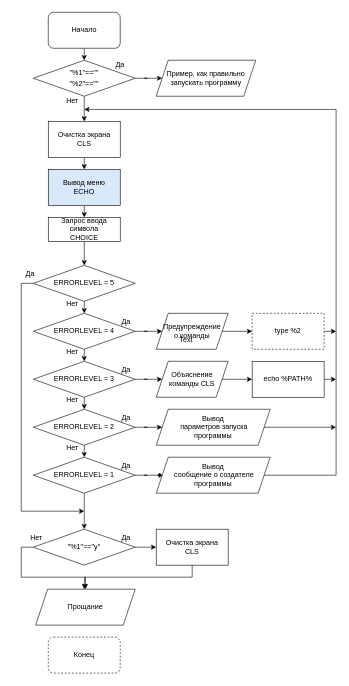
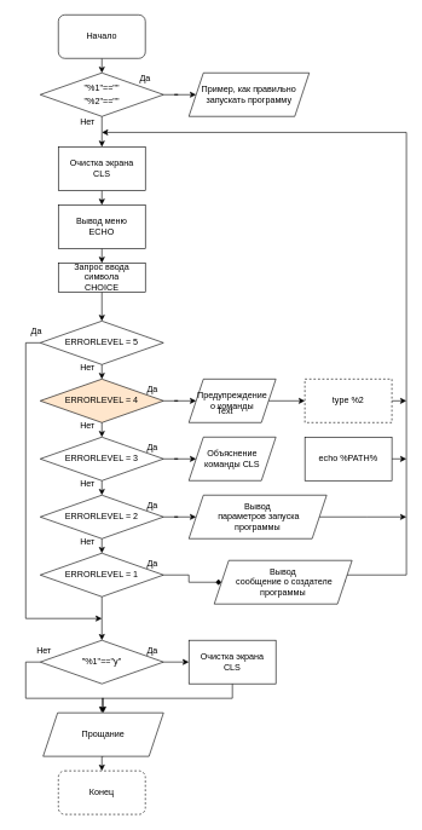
  <mxCell id="0" />
  <mxCell id="1" parent="0" />
  <mxCell id="2" style="edgeStyle=orthogonalEdgeStyle;rounded=0;orthogonalLoop=1;jettySize=auto;html=1;exitX=0.5;exitY=1;exitDx=0;exitDy=0;entryX=0.5;entryY=0;entryDx=0;entryDy=0;fontColor=#000000;fontSize=12;fontFamily=Helvetica;" edge="1" parent="1" source="3" target="28"><mxGeometry relative="1" as="geometry"><mxPoint x="140" y="100" as="targetPoint" /></mxGeometry></mxCell>
  <mxCell id="3" value="Начало" style="rounded=1;whiteSpace=wrap;html=1;fontColor=#000000;fontSize=12;fontFamily=Helvetica;" vertex="1" parent="1"><mxGeometry x="80" y="20" width="120" height="60" as="geometry" /></mxCell>
  <mxCell id="4" style="edgeStyle=orthogonalEdgeStyle;rounded=0;orthogonalLoop=1;jettySize=auto;html=1;exitX=0.5;exitY=1;exitDx=0;exitDy=0;entryX=0.5;entryY=0;entryDx=0;entryDy=0;fontColor=#000000;fontSize=12;fontFamily=Helvetica;" edge="1" parent="1" source="5" target="7"><mxGeometry relative="1" as="geometry" /></mxCell>
  <mxCell id="5" value="&lt;div style=&quot;font-size: 12px;&quot;&gt;Очистка экрана&lt;/div&gt;&lt;div style=&quot;font-size: 12px;&quot;&gt;CLS&lt;/div&gt;" style="rounded=0;whiteSpace=wrap;html=1;fontColor=#000000;fontSize=12;fontFamily=Helvetica;" vertex="1" parent="1"><mxGeometry x="80" y="202" width="120" height="60" as="geometry" /></mxCell>
  <mxCell id="6" style="edgeStyle=orthogonalEdgeStyle;rounded=0;orthogonalLoop=1;jettySize=auto;html=1;exitX=0.5;exitY=1;exitDx=0;exitDy=0;entryX=0.5;entryY=0;entryDx=0;entryDy=0;fontColor=#000000;fontSize=12;fontFamily=Helvetica;" edge="1" parent="1" source="7" target="9"><mxGeometry relative="1" as="geometry" /></mxCell>
- <mxCell id="7" value="&lt;div style=&quot;font-size: 12px;&quot;&gt;Вывод меню&lt;/div&gt;&lt;div style=&quot;font-size: 12px;&quot;&gt;ECHO&lt;br style=&quot;font-size: 12px;&quot;&gt;&lt;/div&gt;" style="rounded=0;whiteSpace=wrap;html=1;fontColor=#000000;fontSize=12;fontFamily=Helvetica;fillColor=#dae8fc;" vertex="1" parent="1"><mxGeometry x="80" y="282" width="120" height="60" as="geometry" /></mxCell>
+ <mxCell id="7" value="&lt;div style=&quot;font-size: 12px;&quot;&gt;Вывод меню&lt;/div&gt;&lt;div style=&quot;font-size: 12px;&quot;&gt;ECHO&lt;br style=&quot;font-size: 12px;&quot;&gt;&lt;/div&gt;" style="rounded=0;whiteSpace=wrap;html=1;fontColor=#000000;fontSize=12;fontFamily=Helvetica;" vertex="1" parent="1"><mxGeometry x="80" y="282" width="120" height="60" as="geometry" /></mxCell>
  <mxCell id="8" style="edgeStyle=orthogonalEdgeStyle;rounded=0;orthogonalLoop=1;jettySize=auto;html=1;exitX=0.5;exitY=1;exitDx=0;exitDy=0;entryX=0.5;entryY=0;entryDx=0;entryDy=0;fontColor=#000000;fontSize=12;fontFamily=Helvetica;" edge="1" parent="1" source="9" target="12"><mxGeometry relative="1" as="geometry" /></mxCell>
  <mxCell id="9" value="&lt;div style=&quot;font-size: 12px;&quot;&gt;Запрос ввода символа&lt;/div&gt;&lt;div style=&quot;font-size: 12px;&quot;&gt;CHOICE&lt;br style=&quot;font-size: 12px;&quot;&gt;&lt;/div&gt;" style="rounded=0;whiteSpace=wrap;html=1;fontColor=#000000;fontSize=12;fontFamily=Helvetica;" vertex="1" parent="1"><mxGeometry x="80" y="362" width="120" height="40" as="geometry" /></mxCell>
  <mxCell id="10" style="edgeStyle=orthogonalEdgeStyle;rounded=0;orthogonalLoop=1;jettySize=auto;html=1;exitX=0;exitY=0.5;exitDx=0;exitDy=0;fontColor=#000000;fontSize=12;fontFamily=Helvetica;" edge="1" parent="1" source="12"><mxGeometry relative="1" as="geometry"><mxPoint x="140" y="852" as="targetPoint" /><Array as="points"><mxPoint x="35" y="472" /><mxPoint x="35" y="852" /><mxPoint x="140" y="852" /></Array></mxGeometry></mxCell>
  <mxCell id="11" style="edgeStyle=orthogonalEdgeStyle;rounded=0;orthogonalLoop=1;jettySize=auto;html=1;exitX=0.5;exitY=1;exitDx=0;exitDy=0;entryX=0.5;entryY=0;entryDx=0;entryDy=0;fontColor=#000000;fontSize=12;fontFamily=Helvetica;" edge="1" parent="1" source="12" target="15"><mxGeometry relative="1" as="geometry" /></mxCell>
  <mxCell id="12" value="ERRORLEVEL = 5" style="rhombus;whiteSpace=wrap;html=1;fontColor=#000000;fontSize=12;fontFamily=Helvetica;" vertex="1" parent="1"><mxGeometry x="55" y="442" width="170" height="60" as="geometry" /></mxCell>
  <mxCell id="13" style="edgeStyle=orthogonalEdgeStyle;rounded=0;orthogonalLoop=1;jettySize=auto;html=1;exitX=0.5;exitY=1;exitDx=0;exitDy=0;entryX=0.5;entryY=0;entryDx=0;entryDy=0;fontColor=#000000;fontSize=12;fontFamily=Helvetica;" edge="1" parent="1" source="15" target="18"><mxGeometry relative="1" as="geometry" /></mxCell>
  <mxCell id="14" style="edgeStyle=orthogonalEdgeStyle;rounded=0;orthogonalLoop=1;jettySize=auto;html=1;exitX=1;exitY=0.5;exitDx=0;exitDy=0;entryX=0;entryY=0.5;entryDx=0;entryDy=0;fontColor=#000000;fontSize=12;fontFamily=Helvetica;" edge="1" parent="1" source="15" target="48"><mxGeometry relative="1" as="geometry" /></mxCell>
- <mxCell id="15" value="&lt;div style=&quot;font-size: 12px;&quot;&gt;ERRORLEVEL = 4&lt;/div&gt;" style="rhombus;whiteSpace=wrap;html=1;fontColor=#000000;fontSize=12;fontFamily=Helvetica;" vertex="1" parent="1"><mxGeometry x="55" y="522" width="170" height="60" as="geometry" /></mxCell>
+ <mxCell id="15" value="&lt;div style=&quot;font-size: 12px;&quot;&gt;ERRORLEVEL = 4&lt;/div&gt;" style="rhombus;whiteSpace=wrap;html=1;fontColor=#000000;fontSize=12;fontFamily=Helvetica;fillColor=#ffe6cc;" vertex="1" parent="1"><mxGeometry x="55" y="522" width="170" height="60" as="geometry" /></mxCell>
  <mxCell id="16" style="edgeStyle=orthogonalEdgeStyle;rounded=0;orthogonalLoop=1;jettySize=auto;html=1;exitX=0.5;exitY=1;exitDx=0;exitDy=0;entryX=0.5;entryY=0;entryDx=0;entryDy=0;fontColor=#000000;fontSize=12;fontFamily=Helvetica;" edge="1" parent="1" source="18" target="21"><mxGeometry relative="1" as="geometry" /></mxCell>
  <mxCell id="17" style="edgeStyle=orthogonalEdgeStyle;rounded=0;orthogonalLoop=1;jettySize=auto;html=1;exitX=1;exitY=0.5;exitDx=0;exitDy=0;entryX=0;entryY=0.5;entryDx=0;entryDy=0;fontColor=#000000;fontSize=12;fontFamily=Helvetica;" edge="1" parent="1" source="18" target="42"><mxGeometry relative="1" as="geometry"><mxPoint x="260" y="632" as="targetPoint" /></mxGeometry></mxCell>
  <mxCell id="18" value="ERRORLEVEL = 3" style="rhombus;whiteSpace=wrap;html=1;fontColor=#000000;fontSize=12;fontFamily=Helvetica;" vertex="1" parent="1"><mxGeometry x="55" y="602" width="170" height="60" as="geometry" /></mxCell>
  <mxCell id="19" style="edgeStyle=orthogonalEdgeStyle;rounded=0;orthogonalLoop=1;jettySize=auto;html=1;exitX=0.5;exitY=1;exitDx=0;exitDy=0;entryX=0.5;entryY=0;entryDx=0;entryDy=0;fontColor=#000000;fontSize=12;fontFamily=Helvetica;" edge="1" parent="1" source="21" target="24"><mxGeometry relative="1" as="geometry" /></mxCell>
  <mxCell id="20" style="edgeStyle=orthogonalEdgeStyle;rounded=0;orthogonalLoop=1;jettySize=auto;html=1;exitX=1;exitY=0.5;exitDx=0;exitDy=0;entryX=0;entryY=0.5;entryDx=0;entryDy=0;fontColor=#000000;fontSize=12;fontFamily=Helvetica;" edge="1" parent="1" source="21" target="40"><mxGeometry relative="1" as="geometry"><mxPoint x="260" y="712" as="targetPoint" /></mxGeometry></mxCell>
  <mxCell id="21" value="ERRORLEVEL = 2" style="rhombus;whiteSpace=wrap;html=1;fontColor=#000000;fontSize=12;fontFamily=Helvetica;" vertex="1" parent="1"><mxGeometry x="55" y="682" width="170" height="60" as="geometry" /></mxCell>
  <mxCell id="22" style="edgeStyle=orthogonalEdgeStyle;rounded=0;orthogonalLoop=1;jettySize=auto;html=1;exitX=0.5;exitY=1;exitDx=0;exitDy=0;fontColor=#000000;fontSize=12;fontFamily=Helvetica;" edge="1" parent="1" source="24"><mxGeometry relative="1" as="geometry"><mxPoint x="140" y="882" as="targetPoint" /></mxGeometry></mxCell>
  <mxCell id="23" style="edgeStyle=orthogonalEdgeStyle;rounded=0;orthogonalLoop=1;jettySize=auto;html=1;exitX=1;exitY=0.5;exitDx=0;exitDy=0;entryX=0;entryY=0.5;entryDx=0;entryDy=0;fontColor=#000000;fontSize=12;fontFamily=Helvetica;endArrow=diamond;" edge="1" parent="1" source="24" target="38"><mxGeometry relative="1" as="geometry"><mxPoint x="260" y="792" as="targetPoint" /></mxGeometry></mxCell>
  <mxCell id="24" value="ERRORLEVEL = 1" style="rhombus;whiteSpace=wrap;html=1;fontColor=#000000;fontSize=12;fontFamily=Helvetica;" vertex="1" parent="1"><mxGeometry x="55" y="762" width="170" height="60" as="geometry" /></mxCell>
  <mxCell id="25" value="Конец" style="rounded=1;whiteSpace=wrap;html=1;fontColor=#000000;fontSize=12;fontFamily=Helvetica;dashed=1;" vertex="1" parent="1"><mxGeometry x="80" y="1062" width="120" height="60" as="geometry" /></mxCell>
  <mxCell id="26" style="edgeStyle=orthogonalEdgeStyle;rounded=0;orthogonalLoop=1;jettySize=auto;html=1;exitX=0.5;exitY=1;exitDx=0;exitDy=0;entryX=0.5;entryY=0;entryDx=0;entryDy=0;fontColor=#000000;fontSize=12;fontFamily=Helvetica;" edge="1" parent="1" source="28" target="5"><mxGeometry relative="1" as="geometry" /></mxCell>
  <mxCell id="27" style="edgeStyle=orthogonalEdgeStyle;rounded=0;orthogonalLoop=1;jettySize=auto;html=1;exitX=1;exitY=0.5;exitDx=0;exitDy=0;entryX=0;entryY=0.5;entryDx=0;entryDy=0;fontColor=#000000;fontSize=12;fontFamily=Helvetica;" edge="1" parent="1" source="28" target="34"><mxGeometry relative="1" as="geometry" /></mxCell>
  <mxCell id="28" value="&lt;div style=&quot;background-color: rgb(255, 255, 255); font-weight: normal; font-size: 12px; line-height: 19px; white-space: pre;&quot;&gt;&lt;div style=&quot;font-size: 12px;&quot;&gt;&lt;span style=&quot;font-size: 12px;&quot;&gt;&quot;%1&quot;&lt;/span&gt;&lt;span style=&quot;font-size: 12px;&quot;&gt;==&lt;/span&gt;&lt;span style=&quot;font-size: 12px;&quot;&gt;&quot;&quot;&lt;/span&gt;&lt;/div&gt;&lt;div style=&quot;font-size: 12px;&quot;&gt;&lt;div style=&quot;background-color: rgb(255, 255, 255); font-weight: normal; font-size: 12px; line-height: 19px; white-space: pre;&quot;&gt;&lt;div style=&quot;font-size: 12px;&quot;&gt;&lt;span style=&quot;font-size: 12px;&quot;&gt;&quot;%2&quot;&lt;/span&gt;&lt;span style=&quot;font-size: 12px;&quot;&gt;==&lt;/span&gt;&lt;span style=&quot;font-size: 12px;&quot;&gt;&quot;&quot;&lt;/span&gt;&lt;/div&gt;&lt;/div&gt;&lt;/div&gt;&lt;/div&gt;" style="rhombus;whiteSpace=wrap;html=1;fontColor=#000000;fontSize=12;fontFamily=Helvetica;" vertex="1" parent="1"><mxGeometry x="55" y="100" width="170" height="60" as="geometry" /></mxCell>
  <mxCell id="29" style="edgeStyle=orthogonalEdgeStyle;rounded=0;orthogonalLoop=1;jettySize=auto;html=1;exitX=1;exitY=0.5;exitDx=0;exitDy=0;entryX=0;entryY=0.5;entryDx=0;entryDy=0;fontColor=#000000;fontSize=12;fontFamily=Helvetica;" edge="1" parent="1" source="31" target="33"><mxGeometry relative="1" as="geometry" /></mxCell>
  <mxCell id="30" style="edgeStyle=orthogonalEdgeStyle;rounded=0;orthogonalLoop=1;jettySize=auto;html=1;exitX=0;exitY=0.5;exitDx=0;exitDy=0;entryX=0.5;entryY=0;entryDx=0;entryDy=0;fontColor=#000000;fontSize=12;fontFamily=Helvetica;" edge="1" parent="1" source="31" target="36"><mxGeometry relative="1" as="geometry" /></mxCell>
  <mxCell id="31" value="&lt;div style=&quot;background-color: rgb(255, 255, 255); font-weight: normal; font-size: 12px; line-height: 19px; white-space: pre;&quot;&gt;&lt;div style=&quot;font-size: 12px;&quot;&gt;&lt;span style=&quot;font-size: 12px;&quot;&gt;&quot;%1&quot;&lt;/span&gt;&lt;span style=&quot;font-size: 12px;&quot;&gt;==&lt;/span&gt;&lt;span style=&quot;font-size: 12px;&quot;&gt;&quot;y&quot;&lt;/span&gt;&lt;/div&gt;&lt;/div&gt;" style="rhombus;whiteSpace=wrap;html=1;fontColor=#000000;fontSize=12;fontFamily=Helvetica;" vertex="1" parent="1"><mxGeometry x="55" y="882" width="170" height="60" as="geometry" /></mxCell>
  <mxCell id="32" style="edgeStyle=orthogonalEdgeStyle;rounded=0;orthogonalLoop=1;jettySize=auto;html=1;exitX=0.5;exitY=1;exitDx=0;exitDy=0;fontColor=#000000;fontSize=12;fontFamily=Helvetica;" edge="1" parent="1" source="33"><mxGeometry relative="1" as="geometry"><mxPoint x="140" y="982" as="targetPoint" /></mxGeometry></mxCell>
  <mxCell id="33" value="&lt;div style=&quot;font-size: 12px;&quot;&gt;Очистка экрана&lt;/div&gt;&lt;div style=&quot;font-size: 12px;&quot;&gt;CLS&lt;/div&gt;" style="rounded=0;whiteSpace=wrap;html=1;fontColor=#000000;fontSize=12;fontFamily=Helvetica;" vertex="1" parent="1"><mxGeometry x="260" y="882" width="120" height="60" as="geometry" /></mxCell>
  <mxCell id="34" value="&lt;div style=&quot;font-size: 12px;&quot;&gt;Пример, как правильно запускать программу&lt;br style=&quot;font-size: 12px;&quot;&gt;&lt;/div&gt;" style="shape=parallelogram;perimeter=parallelogramPerimeter;whiteSpace=wrap;html=1;fixedSize=1;fontColor=#000000;fontSize=12;fontFamily=Helvetica;" vertex="1" parent="1"><mxGeometry x="260" y="100" width="166" height="60" as="geometry" /></mxCell>
+ <mxCell id="35" style="edgeStyle=orthogonalEdgeStyle;rounded=0;orthogonalLoop=1;jettySize=auto;html=1;exitX=0.5;exitY=1;exitDx=0;exitDy=0;entryX=0.5;entryY=0;entryDx=0;entryDy=0;fontColor=#000000;fontSize=12;fontFamily=Helvetica;" edge="1" parent="1" source="36" target="25"><mxGeometry relative="1" as="geometry" /></mxCell>
  <mxCell id="36" value="Прощание" style="shape=parallelogram;perimeter=parallelogramPerimeter;whiteSpace=wrap;html=1;fixedSize=1;fontColor=#000000;fontSize=12;fontFamily=Helvetica;" vertex="1" parent="1"><mxGeometry x="59" y="982" width="166" height="60" as="geometry" /></mxCell>
  <mxCell id="37" style="edgeStyle=orthogonalEdgeStyle;rounded=0;orthogonalLoop=1;jettySize=auto;html=1;exitX=1;exitY=0.5;exitDx=0;exitDy=0;fontColor=#000000;fontSize=12;fontFamily=Helvetica;" edge="1" parent="1" source="38"><mxGeometry relative="1" as="geometry"><mxPoint x="140" y="182" as="targetPoint" /><Array as="points"><mxPoint x="560" y="792" /><mxPoint x="560" y="182" /></Array></mxGeometry></mxCell>
- <mxCell id="38" value="&lt;div style=&quot;font-size: 12px;&quot;&gt;Вывод &lt;br style=&quot;font-size: 12px;&quot;&gt;&lt;p id=&quot;docs-internal-guid-c3a0683f-7fff-1587-2076-fe2c865e4979&quot; style=&quot;line-height: 1.2; margin-top: 0pt; margin-bottom: 0pt; font-size: 12px;&quot; dir=&quot;ltr&quot;&gt;&lt;span style=&quot;font-size: 12px; background-color: transparent; font-weight: 400; font-style: normal; font-variant: normal; text-decoration: none; vertical-align: baseline; white-space: pre-wrap;&quot;&gt;&amp;nbsp;сообщение о создателе программы&lt;/span&gt;&lt;/p&gt;&lt;/div&gt;" style="shape=parallelogram;perimeter=parallelogramPerimeter;whiteSpace=wrap;html=1;fixedSize=1;fontColor=#000000;fontSize=12;fontFamily=Helvetica;" vertex="1" parent="1"><mxGeometry x="260" y="762" width="190" height="60" as="geometry" /></mxCell>
+ <mxCell id="38" value="&lt;div style=&quot;font-size: 12px;&quot;&gt;Вывод &lt;br style=&quot;font-size: 12px;&quot;&gt;&lt;p id=&quot;docs-internal-guid-c3a0683f-7fff-1587-2076-fe2c865e4979&quot; style=&quot;line-height: 1.2; margin-top: 0pt; margin-bottom: 0pt; font-size: 12px;&quot; dir=&quot;ltr&quot;&gt;&lt;span style=&quot;font-size: 12px; background-color: transparent; font-weight: 400; font-style: normal; font-variant: normal; text-decoration: none; vertical-align: baseline; white-space: pre-wrap;&quot;&gt;&amp;nbsp;сообщение о создателе программы&lt;/span&gt;&lt;/p&gt;&lt;/div&gt;" style="shape=parallelogram;perimeter=parallelogramPerimeter;whiteSpace=wrap;html=1;fixedSize=1;fontColor=#000000;fontSize=12;fontFamily=Helvetica;" vertex="1" parent="1"><mxGeometry x="295" y="772" width="190" height="60" as="geometry" /></mxCell>
  <mxCell id="39" style="edgeStyle=orthogonalEdgeStyle;rounded=0;orthogonalLoop=1;jettySize=auto;html=1;exitX=1;exitY=0.5;exitDx=0;exitDy=0;fontColor=#000000;fontSize=12;fontFamily=Helvetica;" edge="1" parent="1" source="40"><mxGeometry relative="1" as="geometry"><mxPoint x="560" y="712" as="targetPoint" /></mxGeometry></mxCell>
  <mxCell id="40" value="&lt;div style=&quot;font-size: 12px;&quot;&gt;Вывод &lt;br style=&quot;font-size: 12px;&quot;&gt;&lt;p id=&quot;docs-internal-guid-c3a0683f-7fff-1587-2076-fe2c865e4979&quot; style=&quot;line-height: 1.2; margin-top: 0pt; margin-bottom: 0pt; font-size: 12px;&quot; dir=&quot;ltr&quot;&gt;&lt;span style=&quot;font-size: 12px; background-color: transparent; font-weight: 400; font-style: normal; font-variant: normal; text-decoration: none; vertical-align: baseline; white-space: pre-wrap;&quot;&gt;&amp;nbsp;параметров запуска&lt;/span&gt;&lt;/p&gt;&lt;p style=&quot;line-height: 1.2; margin-top: 0pt; margin-bottom: 0pt; font-size: 12px;&quot; dir=&quot;ltr&quot;&gt;&lt;span style=&quot;font-size: 12px; background-color: transparent; font-weight: 400; font-style: normal; font-variant: normal; text-decoration: none; vertical-align: baseline; white-space: pre-wrap;&quot;&gt;программы&lt;/span&gt;&lt;/p&gt;&lt;/div&gt;" style="shape=parallelogram;perimeter=parallelogramPerimeter;whiteSpace=wrap;html=1;fixedSize=1;fontColor=#000000;fontSize=12;fontFamily=Helvetica;" vertex="1" parent="1"><mxGeometry x="260" y="682" width="190" height="60" as="geometry" /></mxCell>
- <mxCell id="41" style="edgeStyle=orthogonalEdgeStyle;rounded=0;orthogonalLoop=1;jettySize=auto;html=1;exitX=1;exitY=0.5;exitDx=0;exitDy=0;entryX=0;entryY=0.5;entryDx=0;entryDy=0;fontColor=#000000;fontSize=12;fontFamily=Helvetica;" edge="1" parent="1" source="42" target="44"><mxGeometry relative="1" as="geometry" /></mxCell>
  <mxCell id="42" value="Объяснение команды CLS" style="shape=parallelogram;perimeter=parallelogramPerimeter;whiteSpace=wrap;html=1;fixedSize=1;fontColor=#000000;fontSize=12;fontFamily=Helvetica;" vertex="1" parent="1"><mxGeometry x="260" y="602" width="120" height="60" as="geometry" /></mxCell>
  <mxCell id="43" style="edgeStyle=orthogonalEdgeStyle;rounded=0;orthogonalLoop=1;jettySize=auto;html=1;exitX=1;exitY=0.5;exitDx=0;exitDy=0;fontColor=#000000;fontSize=12;fontFamily=Helvetica;" edge="1" parent="1" source="44"><mxGeometry relative="1" as="geometry"><mxPoint x="560" y="632" as="targetPoint" /></mxGeometry></mxCell>
  <mxCell id="44" value="&lt;div style=&quot;background-color: rgb(255, 255, 255); font-weight: normal; font-size: 12px; line-height: 19px; white-space: pre;&quot;&gt;&lt;div style=&quot;font-size: 12px;&quot;&gt;&lt;span style=&quot;font-size: 12px;&quot;&gt;echo&lt;/span&gt;&lt;span style=&quot;font-size: 12px;&quot;&gt; %PATH%&lt;/span&gt;&lt;/div&gt;&lt;/div&gt;" style="rounded=0;whiteSpace=wrap;html=1;fontColor=#000000;fontSize=12;fontFamily=Helvetica;" vertex="1" parent="1"><mxGeometry x="420" y="602" width="120" height="60" as="geometry" /></mxCell>
  <mxCell id="45" style="edgeStyle=orthogonalEdgeStyle;rounded=0;orthogonalLoop=1;jettySize=auto;html=1;exitX=1;exitY=0.5;exitDx=0;exitDy=0;fontColor=#000000;fontSize=12;fontFamily=Helvetica;" edge="1" parent="1" source="46"><mxGeometry relative="1" as="geometry"><mxPoint x="560" y="552" as="targetPoint" /></mxGeometry></mxCell>
  <mxCell id="46" value="&lt;div style=&quot;background-color: rgb(255, 255, 255); font-weight: normal; font-size: 12px; line-height: 19px; white-space: pre;&quot;&gt;&lt;div style=&quot;font-size: 12px;&quot;&gt;&lt;span style=&quot;font-size: 12px;&quot;&gt;type&lt;/span&gt;&lt;span style=&quot;font-size: 12px;&quot;&gt; %2&lt;/span&gt;&lt;/div&gt;&lt;/div&gt;" style="rounded=0;whiteSpace=wrap;html=1;fontColor=#000000;fontSize=12;fontFamily=Helvetica;dashed=1;" vertex="1" parent="1"><mxGeometry x="420" y="522" width="120" height="60" as="geometry" /></mxCell>
  <mxCell id="47" style="edgeStyle=orthogonalEdgeStyle;rounded=0;orthogonalLoop=1;jettySize=auto;html=1;exitX=1;exitY=0.5;exitDx=0;exitDy=0;entryX=0;entryY=0.5;entryDx=0;entryDy=0;fontColor=#000000;fontSize=12;fontFamily=Helvetica;" edge="1" parent="1" source="48" target="46"><mxGeometry relative="1" as="geometry" /></mxCell>
  <mxCell id="48" value="&lt;div style=&quot;font-size: 12px;&quot;&gt;Предупреждение&lt;/div&gt;&lt;div style=&quot;font-size: 12px;&quot;&gt;о команды&lt;/div&gt;" style="shape=parallelogram;perimeter=parallelogramPerimeter;whiteSpace=wrap;html=1;fixedSize=1;fontColor=#000000;fontSize=12;fontFamily=Helvetica;" vertex="1" parent="1"><mxGeometry x="260" y="522" width="120" height="60" as="geometry" /></mxCell>
  <mxCell id="49" value="Да" style="text;html=1;align=center;verticalAlign=middle;whiteSpace=wrap;rounded=0;fontSize=12;fontFamily=Helvetica;fontColor=#000000;" vertex="1" parent="1"><mxGeometry x="170" y="92" width="60" height="30" as="geometry" /></mxCell>
  <mxCell id="50" value="Да" style="text;html=1;align=center;verticalAlign=middle;whiteSpace=wrap;rounded=0;fontSize=12;fontFamily=Helvetica;fontColor=#000000;" vertex="1" parent="1"><mxGeometry x="20" y="442" width="60" height="30" as="geometry" /></mxCell>
  <mxCell id="51" value="Да" style="text;html=1;align=center;verticalAlign=middle;whiteSpace=wrap;rounded=0;fontSize=12;fontFamily=Helvetica;fontColor=#000000;" vertex="1" parent="1"><mxGeometry x="180" y="522" width="60" height="30" as="geometry" /></mxCell>
  <mxCell id="52" value="Да" style="text;html=1;align=center;verticalAlign=middle;whiteSpace=wrap;rounded=0;fontSize=12;fontFamily=Helvetica;fontColor=#000000;" vertex="1" parent="1"><mxGeometry x="180" y="602" width="60" height="30" as="geometry" /></mxCell>
  <mxCell id="53" value="Да" style="text;html=1;align=center;verticalAlign=middle;whiteSpace=wrap;rounded=0;fontSize=12;fontFamily=Helvetica;fontColor=#000000;" vertex="1" parent="1"><mxGeometry x="180" y="682" width="60" height="30" as="geometry" /></mxCell>
  <mxCell id="54" value="Да" style="text;html=1;align=center;verticalAlign=middle;whiteSpace=wrap;rounded=0;fontSize=12;fontFamily=Helvetica;fontColor=#000000;" vertex="1" parent="1"><mxGeometry x="180" y="762" width="60" height="30" as="geometry" /></mxCell>
  <mxCell id="55" value="Да" style="text;html=1;align=center;verticalAlign=middle;whiteSpace=wrap;rounded=0;fontSize=12;fontFamily=Helvetica;fontColor=#000000;" vertex="1" parent="1"><mxGeometry x="180" y="882" width="60" height="30" as="geometry" /></mxCell>
  <mxCell id="56" value="Text" style="text;html=1;align=center;verticalAlign=middle;whiteSpace=wrap;rounded=0;fontSize=12;fontFamily=Helvetica;fontColor=#000000;" vertex="1" parent="1"><mxGeometry x="280" y="552" width="60" height="30" as="geometry" /></mxCell>
  <mxCell id="57" value="Нет" style="text;html=1;align=center;verticalAlign=middle;resizable=0;points=[];autosize=1;strokeColor=none;fillColor=none;fontSize=12;fontFamily=Helvetica;fontColor=#000000;" vertex="1" parent="1"><mxGeometry x="100" y="152" width="40" height="30" as="geometry" /></mxCell>
  <mxCell id="58" value="Нет" style="text;html=1;align=center;verticalAlign=middle;resizable=0;points=[];autosize=1;strokeColor=none;fillColor=none;fontSize=12;fontFamily=Helvetica;fontColor=#000000;" vertex="1" parent="1"><mxGeometry x="100" y="492" width="40" height="30" as="geometry" /></mxCell>
  <mxCell id="59" value="Нет" style="text;html=1;align=center;verticalAlign=middle;resizable=0;points=[];autosize=1;strokeColor=none;fillColor=none;fontSize=12;fontFamily=Helvetica;fontColor=#000000;" vertex="1" parent="1"><mxGeometry x="100" y="572" width="40" height="30" as="geometry" /></mxCell>
  <mxCell id="60" value="Нет" style="text;html=1;align=center;verticalAlign=middle;resizable=0;points=[];autosize=1;strokeColor=none;fillColor=none;fontSize=12;fontFamily=Helvetica;fontColor=#000000;" vertex="1" parent="1"><mxGeometry x="100" y="652" width="40" height="30" as="geometry" /></mxCell>
  <mxCell id="61" value="Нет" style="text;html=1;align=center;verticalAlign=middle;resizable=0;points=[];autosize=1;strokeColor=none;fillColor=none;fontSize=12;fontFamily=Helvetica;fontColor=#000000;" vertex="1" parent="1"><mxGeometry x="100" y="732" width="40" height="30" as="geometry" /></mxCell>
  <mxCell id="62" value="Нет" style="text;html=1;align=center;verticalAlign=middle;resizable=0;points=[];autosize=1;strokeColor=none;fillColor=none;fontSize=12;fontFamily=Helvetica;fontColor=#000000;" vertex="1" parent="1"><mxGeometry x="40" y="882" width="40" height="30" as="geometry" /></mxCell>
